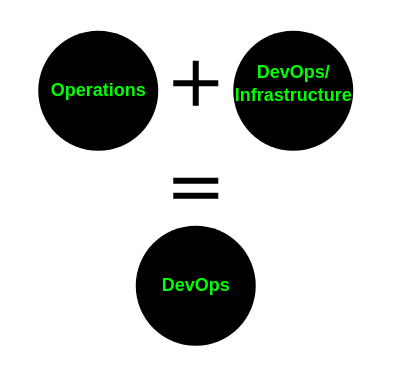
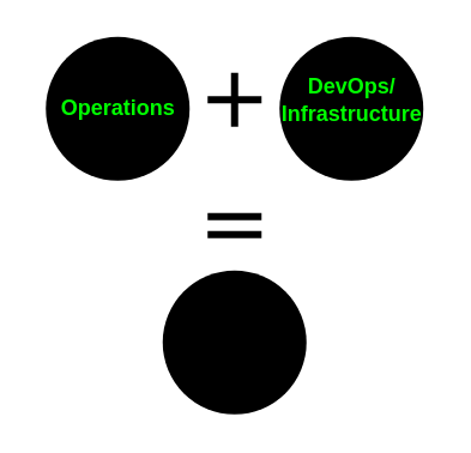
  <mxCell id="0" />
  <mxCell id="1" parent="0" />
  <mxCell id="2" value="" style="ellipse;whiteSpace=wrap;html=1;aspect=fixed;fillColor=#000000;strokeColor=none;fontColor=#ffffff;" vertex="1" parent="1"><mxGeometry x="25" y="20" width="80" height="80" as="geometry" /></mxCell>
  <mxCell id="3" value="Operations" style="text;html=1;resizable=0;autosize=1;align=center;verticalAlign=middle;points=[];rounded=0;strokeWidth=3;fontStyle=1;fontSize=12;labelBackgroundColor=none;labelBorderColor=none;fontColor=#00FF00;" vertex="1" parent="1"><mxGeometry x="20" y="50" width="90" height="20" as="geometry" /></mxCell>
  <mxCell id="4" value="" style="ellipse;whiteSpace=wrap;html=1;aspect=fixed;fillColor=#000000;strokeColor=none;fontColor=#ffffff;" vertex="1" parent="1"><mxGeometry x="155" y="20" width="80" height="80" as="geometry" /></mxCell>
  <mxCell id="5" value="DevOps/&lt;br&gt;Infrastructure" style="text;html=1;resizable=0;autosize=1;align=center;verticalAlign=middle;points=[];rounded=0;strokeWidth=3;fontStyle=1;fontSize=12;labelBackgroundColor=none;labelBorderColor=none;fontColor=#00FF00;" vertex="1" parent="1"><mxGeometry x="150" y="40" width="90" height="30" as="geometry" /></mxCell>
  <mxCell id="6" value="" style="group" vertex="1" connectable="0" parent="1"><mxGeometry x="115" y="40" width="30" height="30" as="geometry" /></mxCell>
  <mxCell id="7" value="" style="endArrow=none;html=1;strokeWidth=4;fontSize=29;fontColor=#00FF00;" edge="1" parent="6"><mxGeometry width="50" height="50" relative="1" as="geometry"><mxPoint x="15" y="30" as="sourcePoint" /><mxPoint x="15" as="targetPoint" /></mxGeometry></mxCell>
  <mxCell id="8" value="" style="endArrow=none;html=1;strokeWidth=4;fontSize=29;fontColor=#00FF00;" edge="1" parent="6"><mxGeometry width="50" height="50" relative="1" as="geometry"><mxPoint y="15" as="sourcePoint" /><mxPoint x="30" y="15" as="targetPoint" /></mxGeometry></mxCell>
  <mxCell id="9" value="" style="ellipse;whiteSpace=wrap;html=1;aspect=fixed;fillColor=#000000;strokeColor=none;fontColor=#ffffff;" vertex="1" parent="1"><mxGeometry x="90" y="150" width="80" height="80" as="geometry" /></mxCell>
- <mxCell id="10" value="DevOps" style="text;html=1;resizable=0;autosize=1;align=center;verticalAlign=middle;points=[];rounded=0;strokeWidth=3;fontStyle=1;fontSize=12;labelBackgroundColor=none;labelBorderColor=none;fontColor=#00FF00;" vertex="1" parent="1"><mxGeometry x="100" y="180" width="60" height="20" as="geometry" /></mxCell>
  <mxCell id="11" value="" style="endArrow=none;html=1;strokeWidth=4;fontSize=29;fontColor=#00FF00;" edge="1" parent="1"><mxGeometry width="50" height="50" relative="1" as="geometry"><mxPoint x="115" y="120" as="sourcePoint" /><mxPoint x="145" y="120" as="targetPoint" /></mxGeometry></mxCell>
  <mxCell id="12" value="" style="endArrow=none;html=1;strokeWidth=4;fontSize=29;fontColor=#00FF00;" edge="1" parent="1"><mxGeometry width="50" height="50" relative="1" as="geometry"><mxPoint x="115" y="130" as="sourcePoint" /><mxPoint x="145" y="130" as="targetPoint" /></mxGeometry></mxCell>
